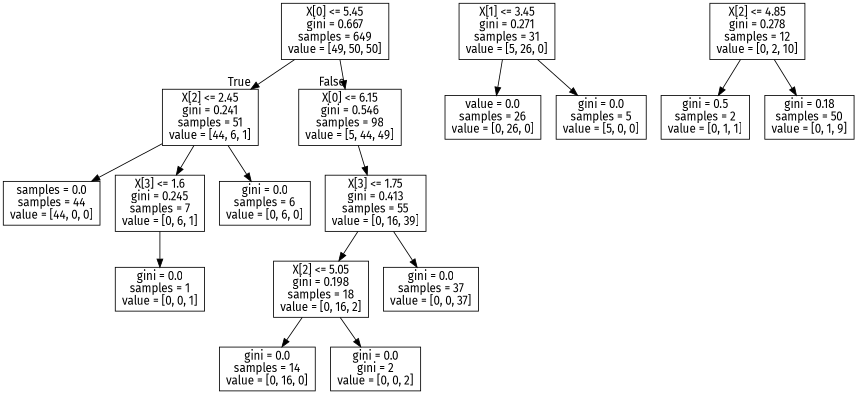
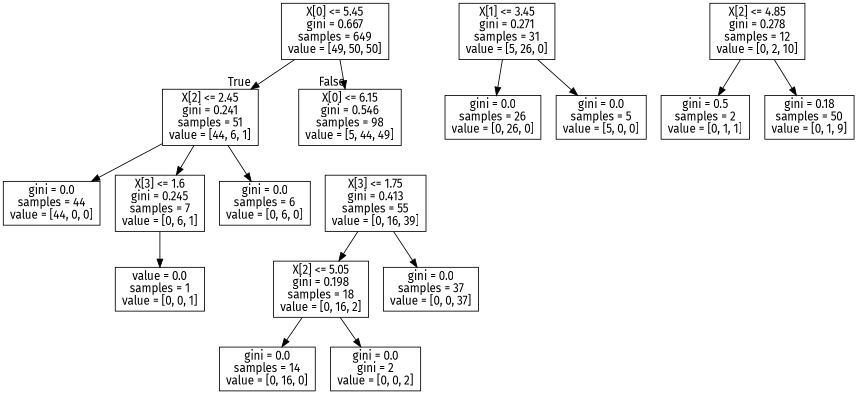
  digraph {
    fontname="Fira Sans"
    node [fontname="Fira Sans" shape=box]
    edge [fontname="Fira Sans"]
    n1 [label="X[0] <= 5.45\ngini = 0.667\nsamples = 649\nvalue = [49, 50, 50]"]
    n2 [label="X[2] <= 2.45\ngini = 0.241\nsamples = 51\nvalue = [44, 6, 1]"]
    n3 [label="X[0] <= 6.15\ngini = 0.546\nsamples = 98\nvalue = [5, 44, 49]"]
-   n4 [label="samples = 0.0\nsamples = 44\nvalue = [44, 0, 0]"]
+   n4 [label="gini = 0.0\nsamples = 44\nvalue = [44, 0, 0]"]
    n5 [label="X[3] <= 1.6\ngini = 0.245\nsamples = 7\nvalue = [0, 6, 1]"]
    n6 [label="gini = 0.0\nsamples = 6\nvalue = [0, 6, 0]"]
    n7 [label="X[3] <= 1.75\ngini = 0.413\nsamples = 55\nvalue = [0, 16, 39]"]
-   n8 [label="gini = 0.0\nsamples = 1\nvalue = [0, 0, 1]"]
+   n8 [label="value = 0.0\nsamples = 1\nvalue = [0, 0, 1]"]
    n9 [label="X[2] <= 5.05\ngini = 0.198\nsamples = 18\nvalue = [0, 16, 2]"]
    n10 [label="gini = 0.0\nsamples = 37\nvalue = [0, 0, 37]"]
    n11 [label="X[1] <= 3.45\ngini = 0.271\nsamples = 31\nvalue = [5, 26, 0]"]
-   n12 [label="value = 0.0\nsamples = 26\nvalue = [0, 26, 0]"]
+   n12 [label="gini = 0.0\nsamples = 26\nvalue = [0, 26, 0]"]
    n13 [label="gini = 0.0\nsamples = 5\nvalue = [5, 0, 0]"]
    n14 [label="X[2] <= 4.85\ngini = 0.278\nsamples = 12\nvalue = [0, 2, 10]"]
    n15 [label="gini = 0.5\nsamples = 2\nvalue = [0, 1, 1]"]
    n16 [label="gini = 0.18\nsamples = 50\nvalue = [0, 1, 9]"]
    n17 [label="gini = 0.0\nsamples = 14\nvalue = [0, 16, 0]"]
    n18 [label="gini = 0.0\ngini = 2\nvalue = [0, 0, 2]"]
    n1 -> n2 [headlabel=True labelangle=45 labeldistance=2.5]
    n1 -> n3 [headlabel=False labelangle=-45 labeldistance=2.5]
    n2 -> n4
    n2 -> n5
    n2 -> n6
-   n3 -> n7
    n5 -> n8
    n7 -> n9
    n7 -> n10
    n9 -> n17
    n9 -> n18
    n11 -> n12
    n11 -> n13
    n14 -> n15
    n14 -> n16
  }
